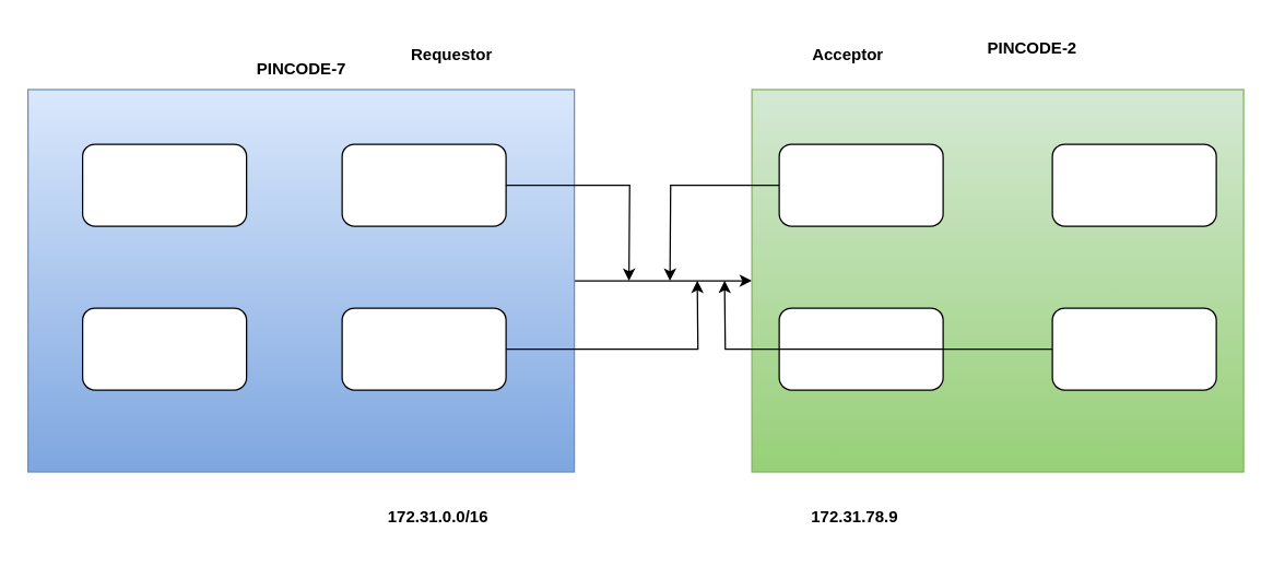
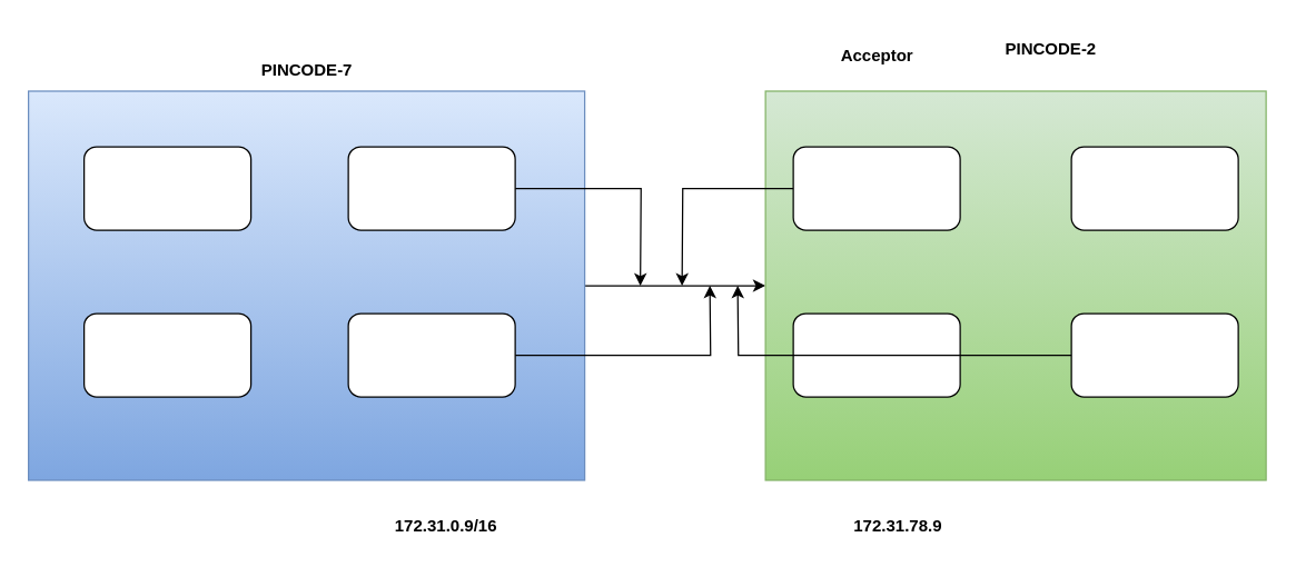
  <mxCell id="0" />
  <mxCell id="1" parent="0" />
  <mxCell id="2" style="edgeStyle=orthogonalEdgeStyle;rounded=0;orthogonalLoop=1;jettySize=auto;html=1;entryX=0;entryY=0.5;entryDx=0;entryDy=0;" edge="1" parent="1" source="3" target="4"><mxGeometry relative="1" as="geometry" /></mxCell>
  <mxCell id="3" value="" style="rounded=0;whiteSpace=wrap;html=1;fillColor=#dae8fc;gradientColor=#7ea6e0;strokeColor=#6c8ebf;" vertex="1" parent="1"><mxGeometry y="65" width="400" height="280" as="geometry" x="20" /></mxCell>
  <mxCell id="4" value="" style="rounded=0;whiteSpace=wrap;html=1;fillColor=#d5e8d4;gradientColor=#97d077;strokeColor=#82b366;" vertex="1" parent="1"><mxGeometry x="550" y="65" width="360" height="280" as="geometry" /></mxCell>
  <mxCell id="5" value="" style="rounded=1;whiteSpace=wrap;html=1;" vertex="1" parent="1"><mxGeometry x="60" y="105" width="120" height="60" as="geometry" /></mxCell>
  <mxCell id="6" value="" style="rounded=1;whiteSpace=wrap;html=1;" vertex="1" parent="1"><mxGeometry x="60" y="225" width="120" height="60" as="geometry" /></mxCell>
  <mxCell id="7" style="edgeStyle=orthogonalEdgeStyle;rounded=0;orthogonalLoop=1;jettySize=auto;html=1;" edge="1" parent="1" source="8"><mxGeometry relative="1" as="geometry"><mxPoint x="460" y="205" as="targetPoint" /></mxGeometry></mxCell>
  <mxCell id="8" value="" style="rounded=1;whiteSpace=wrap;html=1;" vertex="1" parent="1"><mxGeometry x="250" y="105" width="120" height="60" as="geometry" /></mxCell>
  <mxCell id="9" style="edgeStyle=orthogonalEdgeStyle;rounded=0;orthogonalLoop=1;jettySize=auto;html=1;" edge="1" parent="1" source="10"><mxGeometry relative="1" as="geometry"><mxPoint x="510" y="205" as="targetPoint" /></mxGeometry></mxCell>
  <mxCell id="10" value="" style="rounded=1;whiteSpace=wrap;html=1;" vertex="1" parent="1"><mxGeometry x="250" y="225" width="120" height="60" as="geometry" /></mxCell>
  <mxCell id="11" style="edgeStyle=orthogonalEdgeStyle;rounded=0;orthogonalLoop=1;jettySize=auto;html=1;" edge="1" parent="1" source="12"><mxGeometry relative="1" as="geometry"><mxPoint x="490" y="205" as="targetPoint" /></mxGeometry></mxCell>
  <mxCell id="12" value="" style="rounded=1;whiteSpace=wrap;html=1;" vertex="1" parent="1"><mxGeometry x="570" y="105" width="120" height="60" as="geometry" /></mxCell>
  <mxCell id="13" value="" style="rounded=1;whiteSpace=wrap;html=1;" vertex="1" parent="1"><mxGeometry x="570" y="225" width="120" height="60" as="geometry" /></mxCell>
  <mxCell id="14" value="" style="rounded=1;whiteSpace=wrap;html=1;" vertex="1" parent="1"><mxGeometry x="770" y="105" width="120" height="60" as="geometry" /></mxCell>
  <mxCell id="15" style="edgeStyle=orthogonalEdgeStyle;rounded=0;orthogonalLoop=1;jettySize=auto;html=1;" edge="1" parent="1" source="16"><mxGeometry relative="1" as="geometry"><mxPoint x="530" y="205" as="targetPoint" /></mxGeometry></mxCell>
  <mxCell id="16" value="" style="rounded=1;whiteSpace=wrap;html=1;" vertex="1" parent="1"><mxGeometry x="770" y="225" width="120" height="60" as="geometry" /></mxCell>
  <mxCell id="17" value="&lt;b&gt;PINCODE-7&lt;/b&gt;" style="text;html=1;align=center;verticalAlign=middle;resizable=0;points=[];autosize=1;strokeColor=none;fillColor=none;" vertex="1" parent="1"><mxGeometry x="175" y="35" width="90" height="30" as="geometry" /></mxCell>
  <mxCell id="18" value="&lt;b&gt;PINCODE-2&lt;/b&gt;" style="text;html=1;align=center;verticalAlign=middle;resizable=0;points=[];autosize=1;strokeColor=none;fillColor=none;" vertex="1" parent="1"><mxGeometry x="710" y="20" width="90" height="30" as="geometry" /></mxCell>
- <mxCell id="19" value="&lt;b&gt;Requestor&lt;/b&gt;" style="text;html=1;align=center;verticalAlign=middle;resizable=0;points=[];autosize=1;strokeColor=none;fillColor=none;" vertex="1" parent="1"><mxGeometry x="290" width="80" height="30" as="geometry" y="25" /></mxCell>
- <mxCell id="20" value="&lt;b&gt;Acceptor&lt;/b&gt;" style="text;html=1;align=center;verticalAlign=middle;resizable=0;points=[];autosize=1;strokeColor=none;fillColor=none;" vertex="1" parent="1"><mxGeometry x="580" y="25" width="80" height="30" as="geometry" /></mxCell>
- <mxCell id="21" value="&lt;b&gt;172.31.78.9&lt;/b&gt;" style="text;html=1;align=center;verticalAlign=middle;resizable=0;points=[];autosize=1;strokeColor=none;fillColor=none;" vertex="1" parent="1"><mxGeometry x="580" y="363" width="90" height="30" as="geometry" /></mxCell>
- <mxCell id="22" value="&lt;b&gt;172.31.0.0/16&lt;/b&gt;" style="text;html=1;align=center;verticalAlign=middle;resizable=0;points=[];autosize=1;strokeColor=none;fillColor=none;" vertex="1" parent="1"><mxGeometry x="270" y="363" width="100" height="30" as="geometry" /></mxCell>
+ <mxCell id="20" value="&lt;b&gt;Acceptor&lt;/b&gt;" style="text;html=1;align=center;verticalAlign=middle;resizable=0;points=[];autosize=1;strokeColor=none;fillColor=none;" vertex="1" parent="1"><mxGeometry x="590" width="80" height="30" as="geometry" y="25" /></mxCell>
+ <mxCell id="21" value="&lt;b&gt;172.31.78.9&lt;/b&gt;" style="text;html=1;align=center;verticalAlign=middle;resizable=0;points=[];autosize=1;strokeColor=none;fillColor=none;" vertex="1" parent="1"><mxGeometry x="600" y="363" width="90" height="30" as="geometry" /></mxCell>
+ <mxCell id="22" value="&lt;b&gt;172.31.0.9/16&lt;/b&gt;" style="text;html=1;align=center;verticalAlign=middle;resizable=0;points=[];autosize=1;strokeColor=none;fillColor=none;" vertex="1" parent="1"><mxGeometry x="270" y="363" width="100" height="30" as="geometry" /></mxCell>
